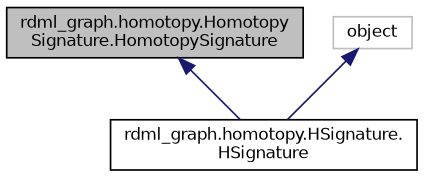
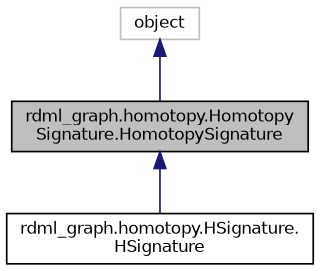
  digraph {
    node [color=black fillcolor=white fontname=Helvetica fontsize=10 shape=record style=filled]
    edge [color=midnightblue dir=back fontname=Helvetica fontsize=10 labelfontname=Helvetica labelfontsize=10 style=solid]
    n1 [fillcolor=grey75 fontcolor=black height=0.2 label="rdml_graph.homotopy.Homotopy\lSignature.HomotopySignature" width=0.4]
    n2 [height=0.2 label="rdml_graph.homotopy.HSignature.\lHSignature" width=0.4]
    n3 [color=grey75 height=0.2 label=object width=0.4]
    n1 -> n2
-   n3 -> n2
+   n3 -> n1
  }
